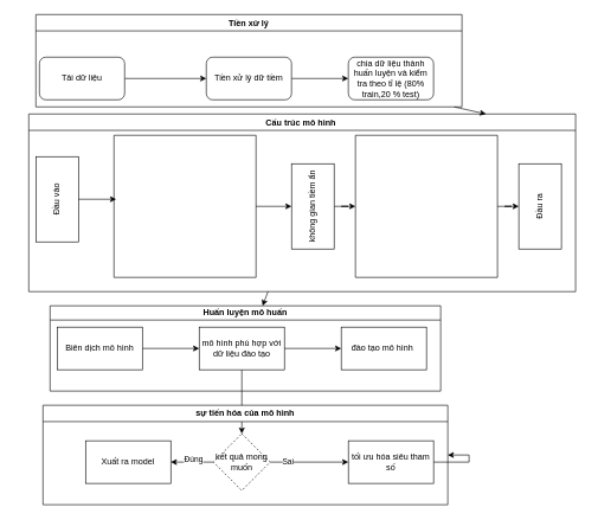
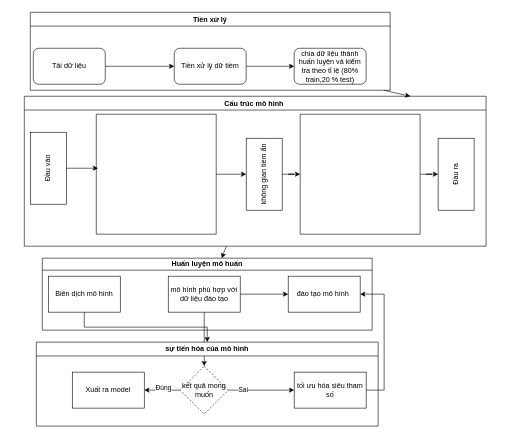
  <mxCell id="0" />
  <mxCell id="1" parent="0" />
  <mxCell id="2" value="" style="edgeStyle=orthogonalEdgeStyle;rounded=0;orthogonalLoop=1;jettySize=auto;html=1;" edge="1" parent="1" source="3" target="5"><mxGeometry relative="1" as="geometry" /></mxCell>
  <mxCell id="3" value="Tải dữ liệu" style="rounded=1;whiteSpace=wrap;html=1;" vertex="1" parent="1"><mxGeometry x="55" y="80" width="120" height="60" as="geometry" /></mxCell>
  <mxCell id="4" value="" style="edgeStyle=orthogonalEdgeStyle;rounded=0;orthogonalLoop=1;jettySize=auto;html=1;" edge="1" parent="1" source="5" target="6"><mxGeometry relative="1" as="geometry" /></mxCell>
  <mxCell id="5" value="Tiền xử lý dữ tiềm" style="rounded=1;whiteSpace=wrap;html=1;" vertex="1" parent="1"><mxGeometry x="290" y="80" width="120" height="60" as="geometry" /></mxCell>
  <mxCell id="6" value="chia dữ liệu thành huấn luyện và kiểm tra theo tỉ lệ (80% train,20 % test)" style="rounded=1;whiteSpace=wrap;html=1;" vertex="1" parent="1"><mxGeometry x="490" y="80" width="120" height="60" as="geometry" /></mxCell>
  <mxCell id="7" value="Tiền xử lý" style="swimlane;whiteSpace=wrap;html=1;" vertex="1" parent="1"><mxGeometry y="20" width="600" height="130" as="geometry" x="50" /></mxCell>
  <mxCell id="8" value="Đầu vào" style="rounded=0;whiteSpace=wrap;html=1;rotation=-90;" vertex="1" parent="1"><mxGeometry x="20" y="250" width="120" height="60" as="geometry" /></mxCell>
  <mxCell id="9" style="edgeStyle=orthogonalEdgeStyle;rounded=0;orthogonalLoop=1;jettySize=auto;html=1;entryX=0.5;entryY=0;entryDx=0;entryDy=0;" edge="1" parent="1" source="10" target="13"><mxGeometry relative="1" as="geometry" /></mxCell>
  <mxCell id="10" value="" style="swimlane;startSize=0;" vertex="1" parent="1"><mxGeometry x="160" y="190" width="200" height="200" as="geometry" /></mxCell>
  <mxCell id="11" style="edgeStyle=orthogonalEdgeStyle;rounded=0;orthogonalLoop=1;jettySize=auto;html=1;entryX=0.015;entryY=0.45;entryDx=0;entryDy=0;entryPerimeter=0;" edge="1" parent="1" source="8" target="10"><mxGeometry relative="1" as="geometry" /></mxCell>
  <mxCell id="12" style="edgeStyle=orthogonalEdgeStyle;rounded=0;orthogonalLoop=1;jettySize=auto;html=1;entryX=0;entryY=0.5;entryDx=0;entryDy=0;" edge="1" parent="1" source="13" target="15"><mxGeometry relative="1" as="geometry" /></mxCell>
  <mxCell id="13" value="không gian tiềm ẩn" style="rounded=0;whiteSpace=wrap;html=1;rotation=-90;" vertex="1" parent="1"><mxGeometry x="380" y="260" width="120" height="60" as="geometry" /></mxCell>
  <mxCell id="14" value="" style="edgeStyle=orthogonalEdgeStyle;rounded=0;orthogonalLoop=1;jettySize=auto;html=1;" edge="1" parent="1" source="15" target="16"><mxGeometry relative="1" as="geometry" /></mxCell>
  <mxCell id="15" value="" style="swimlane;startSize=0;" vertex="1" parent="1"><mxGeometry x="500" y="190" width="200" height="200" as="geometry" /></mxCell>
  <mxCell id="16" value="Đầu ra" style="rounded=0;whiteSpace=wrap;html=1;rotation=-90;" vertex="1" parent="1"><mxGeometry x="700" y="260" width="120" height="60" as="geometry" /></mxCell>
- <mxCell id="17" value="" style="edgeStyle=orthogonalEdgeStyle;rounded=0;orthogonalLoop=1;jettySize=auto;html=1;" edge="1" parent="1" source="18" target="21"><mxGeometry relative="1" as="geometry" /></mxCell>
+ <mxCell id="17" value="" style="edgeStyle=orthogonalEdgeStyle;rounded=0;orthogonalLoop=1;jettySize=auto;html=1;" edge="1" parent="1" source="18" target="32"><mxGeometry relative="1" as="geometry" /></mxCell>
  <mxCell id="18" value="Biên dịch mô hình" style="rounded=0;whiteSpace=wrap;html=1;" vertex="1" parent="1"><mxGeometry x="80" y="460" width="120" height="60" as="geometry" /></mxCell>
  <mxCell id="19" value="" style="edgeStyle=orthogonalEdgeStyle;rounded=0;orthogonalLoop=1;jettySize=auto;html=1;" edge="1" parent="1" source="21" target="22"><mxGeometry relative="1" as="geometry" /></mxCell>
  <mxCell id="20" value="" style="edgeStyle=orthogonalEdgeStyle;rounded=0;orthogonalLoop=1;jettySize=auto;html=1;" edge="1" parent="1" source="21" target="29"><mxGeometry relative="1" as="geometry" /></mxCell>
  <mxCell id="21" value="mô hình phù hợp với dữ liệu đào tạo" style="rounded=0;whiteSpace=wrap;html=1;" vertex="1" parent="1"><mxGeometry x="280" y="460" width="120" height="60" as="geometry" /></mxCell>
  <mxCell id="22" value="đào tạo mô hình&amp;nbsp;" style="rounded=0;whiteSpace=wrap;html=1;" vertex="1" parent="1"><mxGeometry x="480" y="460" width="120" height="60" as="geometry" /></mxCell>
- <mxCell id="23" style="edgeStyle=entityRelationEdgeStyle;rounded=0;orthogonalLoop=1;jettySize=auto;html=1;" edge="1" parent="1" source="24" target="32"><mxGeometry relative="1" as="geometry" /></mxCell>
+ <mxCell id="23" style="edgeStyle=entityRelationEdgeStyle;rounded=0;orthogonalLoop=1;jettySize=auto;html=1;entryX=1;entryY=0.5;entryDx=0;entryDy=0;" edge="1" parent="1" source="24" target="22"><mxGeometry relative="1" as="geometry" /></mxCell>
  <mxCell id="24" value="tối ưu hóa siêu tham số" style="rounded=0;whiteSpace=wrap;html=1;" vertex="1" parent="1"><mxGeometry x="490" y="620" width="120" height="60" as="geometry" /></mxCell>
  <mxCell id="25" value="" style="edgeStyle=orthogonalEdgeStyle;rounded=0;orthogonalLoop=1;jettySize=auto;html=1;" edge="1" parent="1" source="29" target="24"><mxGeometry relative="1" as="geometry" /></mxCell>
  <mxCell id="26" value="Sai" style="edgeLabel;html=1;align=center;verticalAlign=middle;resizable=0;points=[];" vertex="1" connectable="0" parent="25"><mxGeometry x="-0.564" y="2" relative="1" as="geometry"><mxPoint as="offset" /></mxGeometry></mxCell>
  <mxCell id="27" value="" style="edgeStyle=orthogonalEdgeStyle;rounded=0;orthogonalLoop=1;jettySize=auto;html=1;" edge="1" parent="1" source="29" target="30"><mxGeometry relative="1" as="geometry" /></mxCell>
  <mxCell id="28" value="Đúng" style="edgeLabel;html=1;align=center;verticalAlign=middle;resizable=0;points=[];" vertex="1" connectable="0" parent="27"><mxGeometry x="-0.033" y="-4" relative="1" as="geometry"><mxPoint as="offset" /></mxGeometry></mxCell>
  <mxCell id="29" value="kết quả mong muốn" style="rhombus;whiteSpace=wrap;html=1;dashed=1;" vertex="1" parent="1"><mxGeometry x="300" y="610" width="80" height="80" as="geometry" /></mxCell>
  <mxCell id="30" value="Xuất ra model" style="whiteSpace=wrap;html=1;" vertex="1" parent="1"><mxGeometry x="120" y="620" width="120" height="60" as="geometry" /></mxCell>
  <mxCell id="31" value="Huấn luyện mô huấn" style="swimlane;whiteSpace=wrap;html=1;startSize=20;" vertex="1" parent="1"><mxGeometry x="70" y="430" width="550" height="120" as="geometry" /></mxCell>
  <mxCell id="32" value="sự tiến hóa của mô hình" style="swimlane;whiteSpace=wrap;html=1;" vertex="1" parent="1"><mxGeometry x="60" y="570" width="570" height="140" as="geometry" /></mxCell>
  <mxCell id="33" value="" style="rounded=0;orthogonalLoop=1;jettySize=auto;html=1;entryX=0.544;entryY=0;entryDx=0;entryDy=0;entryPerimeter=0;" edge="1" parent="1" source="34" target="31"><mxGeometry relative="1" as="geometry" /></mxCell>
  <mxCell id="34" value="Cấu trúc mô hình&amp;nbsp;" style="swimlane;whiteSpace=wrap;html=1;" vertex="1" parent="1"><mxGeometry x="40" y="160" width="770" height="250" as="geometry" /></mxCell>
  <mxCell id="35" style="rounded=0;orthogonalLoop=1;jettySize=auto;html=1;entryX=0.836;entryY=0;entryDx=0;entryDy=0;entryPerimeter=0;elbow=vertical;" edge="1" parent="1" source="7" target="34"><mxGeometry relative="1" as="geometry" /></mxCell>
